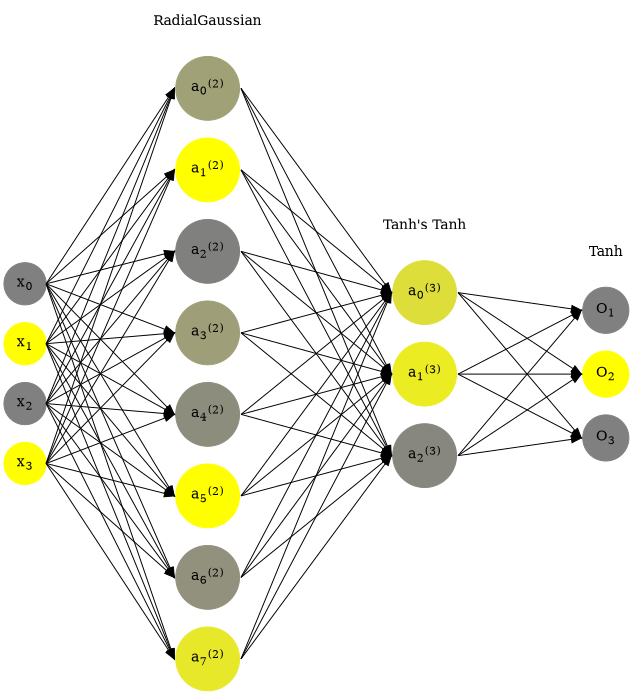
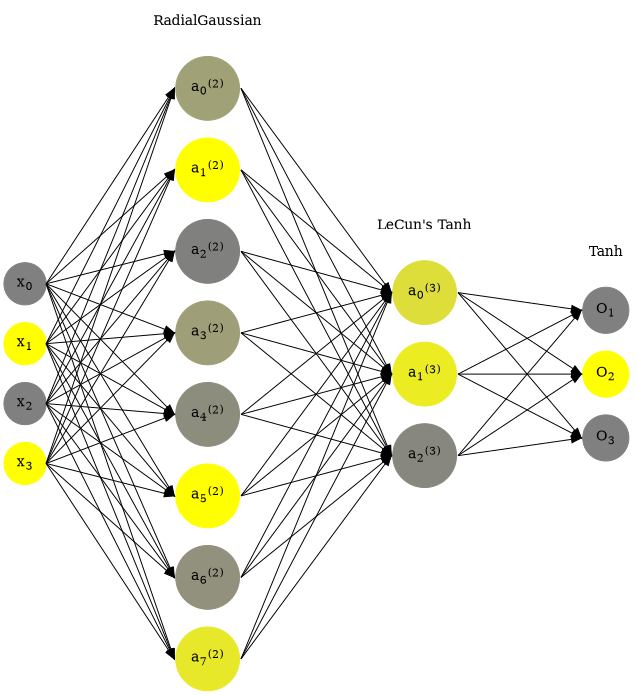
  digraph {
    rankdir=LR
    ranksep=1.4
    splines=false
    node [color="0.1667, 0.0, 0.5" fillcolor="0.1667, 0.0, 0.5" shape=circle style=filled]
    edge [headport=w style=solid tailport=e]
    n1 [label=<x<sub>0</sub>>]
    n2 [color="0.1667, 1.0, 1.0" fillcolor="0.1667, 1.0, 1.0" label=<x<sub>1</sub>>]
    n3 [label=<x<sub>2</sub>>]
    n4 [color="0.1667, 1.0, 1.0" fillcolor="0.1667, 1.0, 1.0" label=<x<sub>3</sub>>]
    n5 [color="0.1667, 0.262746, 0.631373" fillcolor="0.1667, 0.262746, 0.631373" label=<a<sub>0</sub><sup>(2)</sup>>]
    n6 [color="0.1667, 0.999890, 0.999945" fillcolor="0.1667, 0.999890, 0.999945" label=<a<sub>1</sub><sup>(2)</sup>>]
    n7 [color="0.1667, 0.003589, 0.501794" fillcolor="0.1667, 0.003589, 0.501794" label=<a<sub>2</sub><sup>(2)</sup>>]
    n8 [color="0.1667, 0.241175, 0.620587" fillcolor="0.1667, 0.241175, 0.620587" label=<a<sub>3</sub><sup>(2)</sup>>]
    n9 [color="0.1667, 0.104782, 0.552391" fillcolor="0.1667, 0.104782, 0.552391" label=<a<sub>4</sub><sup>(2)</sup>>]
    n10 [color="0.1667, 0.999752, 0.999876" fillcolor="0.1667, 0.999752, 0.999876" label=<a<sub>5</sub><sup>(2)</sup>>]
    n11 [color="0.1667, 0.137040, 0.568520" fillcolor="0.1667, 0.137040, 0.568520" label=<a<sub>6</sub><sup>(2)</sup>>]
    n12 [color="0.1667, 0.813091, 0.906546" fillcolor="0.1667, 0.813091, 0.906546" label=<a<sub>7</sub><sup>(2)</sup>>]
    n13 [color="0.1667, 0.738185, 0.869092" fillcolor="0.1667, 0.738185, 0.869092" label=<a<sub>0</sub><sup>(3)</sup>>]
    n14 [color="0.1667, 0.851571, 0.925786" fillcolor="0.1667, 0.851571, 0.925786" label=<a<sub>1</sub><sup>(3)</sup>>]
    n15 [color="0.1667, 0.055698, 0.527849" fillcolor="0.1667, 0.055698, 0.527849" label=<a<sub>2</sub><sup>(3)</sup>>]
    n16 [label=<O<sub>1</sub>>]
    n17 [color="0.1667, 1.0, 1.0" fillcolor="0.1667, 1.0, 1.0" label=<O<sub>2</sub>>]
    n18 [label=<O<sub>3</sub>>]
    n19 [label=RadialGaussian shape=plaintext color="" fillcolor="" style=""]
-   n20 [label="Tanh's Tanh" shape=plaintext color="" fillcolor="" style=""]
+   n20 [label="LeCun's Tanh" shape=plaintext color="" fillcolor="" style=""]
    n21 [label=Tanh shape=plaintext color="" fillcolor="" style=""]
    subgraph sub_1 {
      n1
    }
    subgraph sub_2 {
      n2
    }
    subgraph sub_3 {
      n3
    }
    subgraph sub_4 {
      n4
    }
    subgraph sub_5 {
      n5
    }
    subgraph sub_6 {
      n6
    }
    subgraph sub_7 {
      n7
    }
    subgraph sub_8 {
      n8
    }
    subgraph sub_9 {
      n9
    }
    subgraph sub_10 {
      n10
    }
    subgraph sub_11 {
      n11
    }
    subgraph sub_12 {
      n12
    }
    subgraph sub_13 {
      n13
    }
    subgraph sub_14 {
      n14
    }
    subgraph sub_15 {
      n15
    }
    subgraph sub_16 {
      n16
    }
    subgraph sub_17 {
      n17
    }
    subgraph sub_18 {
      n18
    }
    subgraph sub_19 {
      rank=same
      n1
      n2
      n3
      n4
    }
    subgraph sub_20 {
      rank=same
      n5
      n6
      n7
      n8
      n9
      n10
      n11
      n12
    }
    subgraph sub_21 {
      rank=same
      n13
      n14
      n15
    }
    subgraph sub_22 {
      rank=same
      n16
      n17
      n18
    }
    subgraph sub_23 {
      rank=same
      n5
      n19
    }
    subgraph sub_24 {
      rank=same
      n13
      n20
    }
    subgraph sub_25 {
      rank=same
      n16
      n21
    }
    n1 -> n2 [style=invis]
    n1 -> n5
    n1 -> n6
    n1 -> n7
    n1 -> n8
    n1 -> n9
    n1 -> n10
    n1 -> n11
    n1 -> n12
    n2 -> n3 [style=invis]
    n2 -> n5
    n2 -> n6
    n2 -> n7
    n2 -> n8
    n2 -> n9
    n2 -> n10
    n2 -> n11
    n2 -> n12
    n3 -> n4 [style=invis]
    n3 -> n5
    n3 -> n6
    n3 -> n7
    n3 -> n8
    n3 -> n9
    n3 -> n10
    n3 -> n11
    n3 -> n12
    n4 -> n5
    n4 -> n6
    n4 -> n7
    n4 -> n8
    n4 -> n9
    n4 -> n10
    n4 -> n11
    n4 -> n12
    n5 -> n6 [style=invis]
    n5 -> n13
    n5 -> n14
    n5 -> n15
    n6 -> n7 [style=invis]
    n6 -> n13
    n6 -> n14
    n6 -> n15
    n7 -> n8 [style=invis]
    n7 -> n13
    n7 -> n14
    n7 -> n15
    n8 -> n9 [style=invis]
    n8 -> n13
    n8 -> n14
    n8 -> n15
    n9 -> n10 [style=invis]
    n9 -> n13
    n9 -> n14
    n9 -> n15
    n10 -> n11 [style=invis]
    n10 -> n13
    n10 -> n14
    n10 -> n15
    n11 -> n12 [style=invis]
    n11 -> n13
    n11 -> n14
    n11 -> n15
    n12 -> n13
    n12 -> n14
    n12 -> n15
    n13 -> n14 [style=invis]
    n13 -> n16
    n13 -> n17
    n13 -> n18
    n14 -> n15 [style=invis]
    n14 -> n16
    n14 -> n17
    n14 -> n18
    n15 -> n16
    n15 -> n17
    n15 -> n18
    n16 -> n17 [style=invis]
    n17 -> n18 [style=invis]
    n19 -> n5 [style=invis]
    n20 -> n13 [style=invis]
    n21 -> n16 [style=invis]
  }
